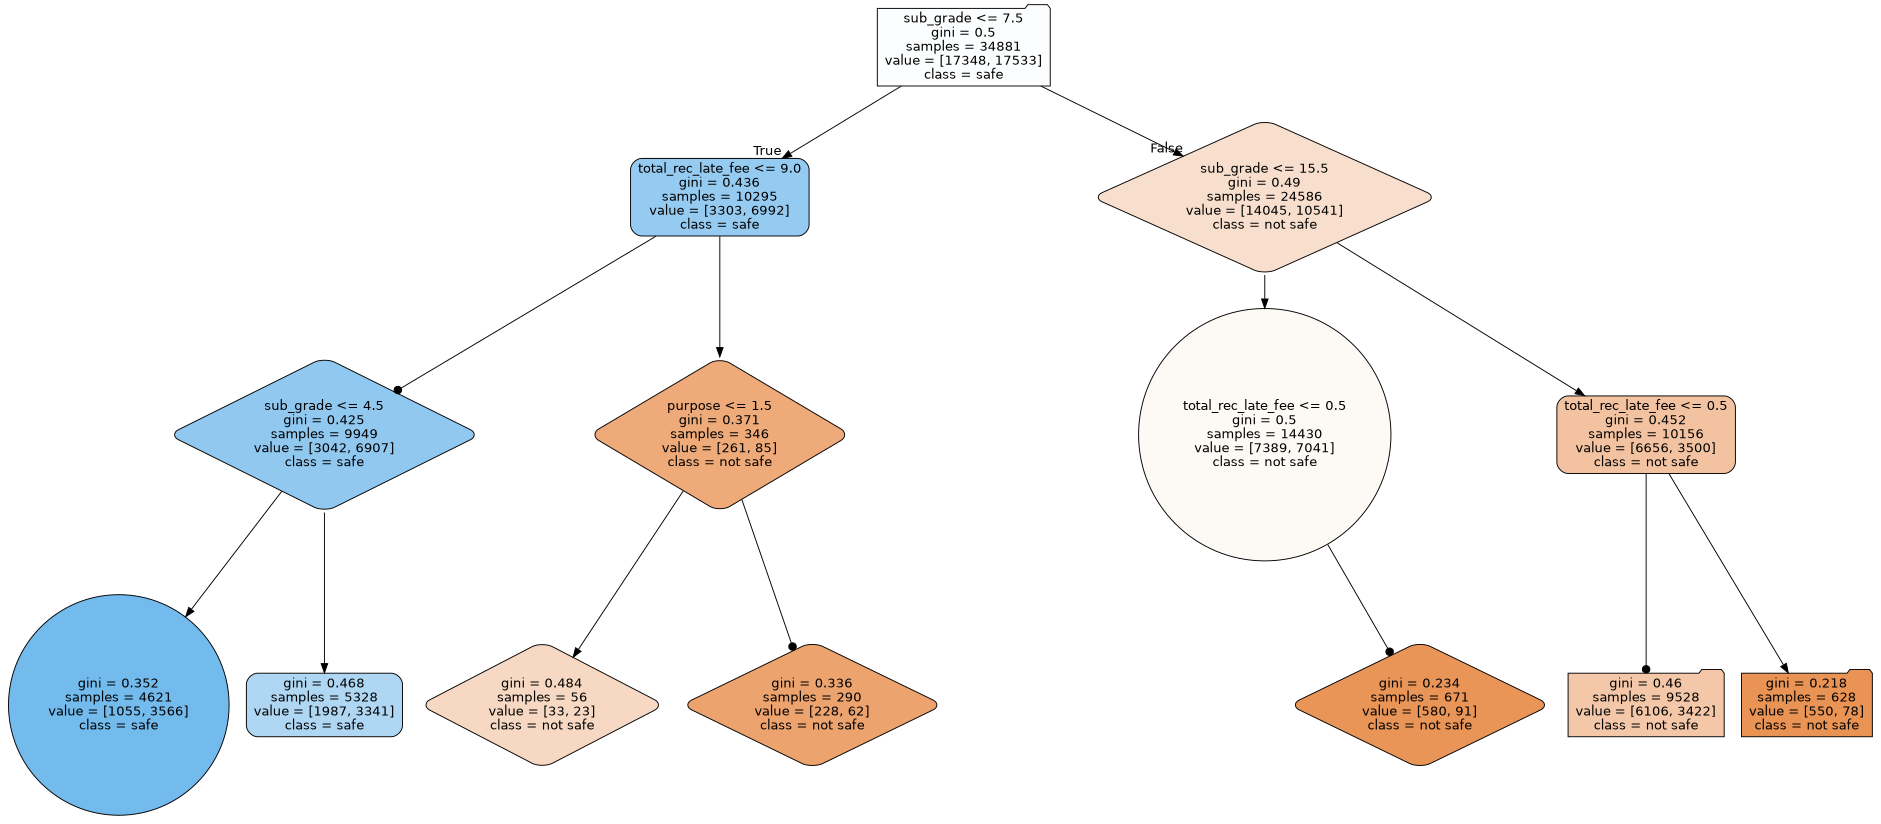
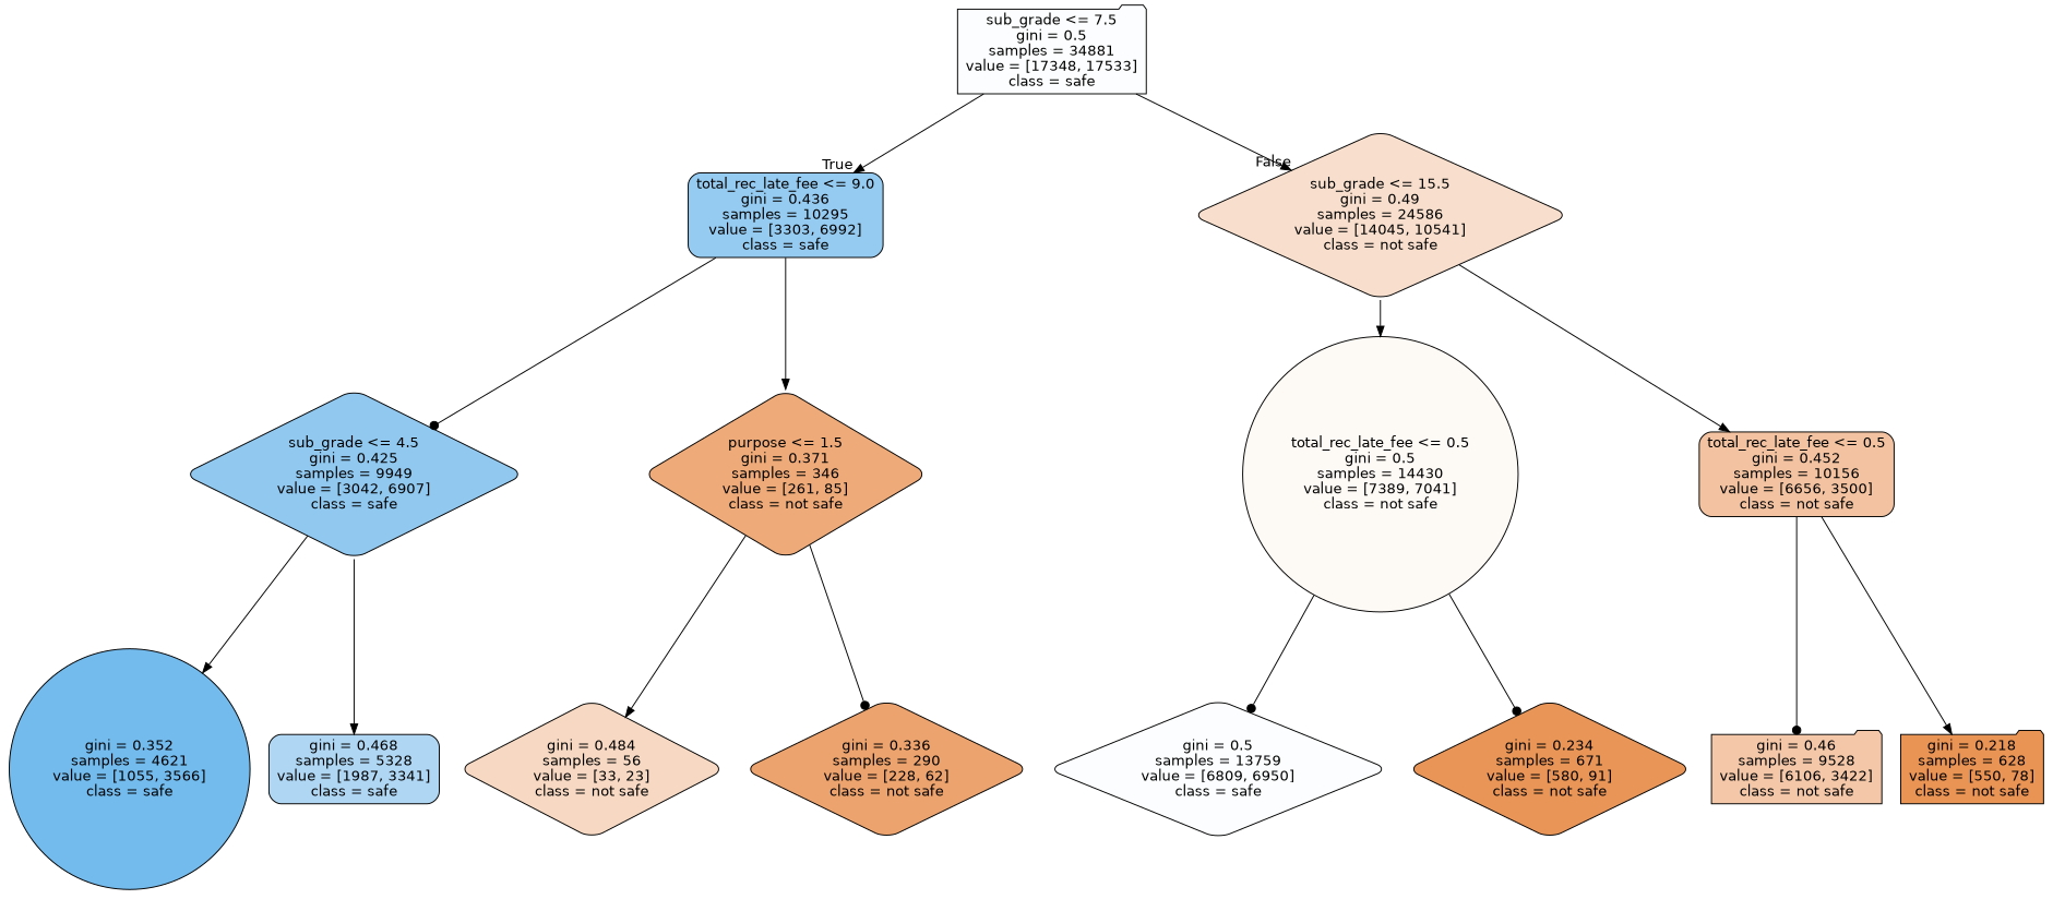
  digraph {
    node [color=black fontname=helvetica shape=diamond style="filled, rounded"]
    edge [fontname=helvetica arrowhead=normal]
    n1 [fillcolor="#399de503" label="sub_grade <= 7.5\ngini = 0.5\nsamples = 34881\nvalue = [17348, 17533]\nclass = safe" shape=folder]
    n2 [fillcolor="#399de587" label="total_rec_late_fee <= 9.0\ngini = 0.436\nsamples = 10295\nvalue = [3303, 6992]\nclass = safe" shape=box]
    n3 [fillcolor="#e5813940" label="sub_grade <= 15.5\ngini = 0.49\nsamples = 24586\nvalue = [14045, 10541]\nclass = not safe"]
    n4 [fillcolor="#399de58f" label="sub_grade <= 4.5\ngini = 0.425\nsamples = 9949\nvalue = [3042, 6907]\nclass = safe"]
    n5 [fillcolor="#e58139ac" label="purpose <= 1.5\ngini = 0.371\nsamples = 346\nvalue = [261, 85]\nclass = not safe"]
    n6 [fillcolor="#399de5b4" label="gini = 0.352\nsamples = 4621\nvalue = [1055, 3566]\nclass = safe" shape=circle]
    n7 [fillcolor="#399de567" label="gini = 0.468\nsamples = 5328\nvalue = [1987, 3341]\nclass = safe" shape=box]
    n8 [fillcolor="#e581394d" label="gini = 0.484\nsamples = 56\nvalue = [33, 23]\nclass = not safe"]
    n9 [fillcolor="#e58139ba" label="gini = 0.336\nsamples = 290\nvalue = [228, 62]\nclass = not safe"]
    n10 [fillcolor="#e581390c" label="total_rec_late_fee <= 0.5\ngini = 0.5\nsamples = 14430\nvalue = [7389, 7041]\nclass = not safe" shape=circle]
    n11 [fillcolor="#e5813979" label="total_rec_late_fee <= 0.5\ngini = 0.452\nsamples = 10156\nvalue = [6656, 3500]\nclass = not safe" shape=box]
+   n12 [fillcolor="#399de505" label="gini = 0.5\nsamples = 13759\nvalue = [6809, 6950]\nclass = safe"]
    n13 [fillcolor="#e58139d7" label="gini = 0.234\nsamples = 671\nvalue = [580, 91]\nclass = not safe"]
    n14 [fillcolor="#e5813970" label="gini = 0.46\nsamples = 9528\nvalue = [6106, 3422]\nclass = not safe" shape=folder]
    n15 [fillcolor="#e58139db" label="gini = 0.218\nsamples = 628\nvalue = [550, 78]\nclass = not safe" shape=folder]
    n1 -> n2 [headlabel=True labelangle=45 labeldistance=2.5]
    n1 -> n3 [headlabel=False labelangle=-45 labeldistance=2.5]
    n2 -> n4 [arrowhead=dot]
    n2 -> n5
    n3 -> n10
    n3 -> n11
    n4 -> n6
    n4 -> n7
    n5 -> n8
    n5 -> n9 [arrowhead=dot]
+   n10 -> n12 [arrowhead=dot]
    n10 -> n13 [arrowhead=dot]
    n11 -> n14 [arrowhead=dot]
    n11 -> n15
  }
